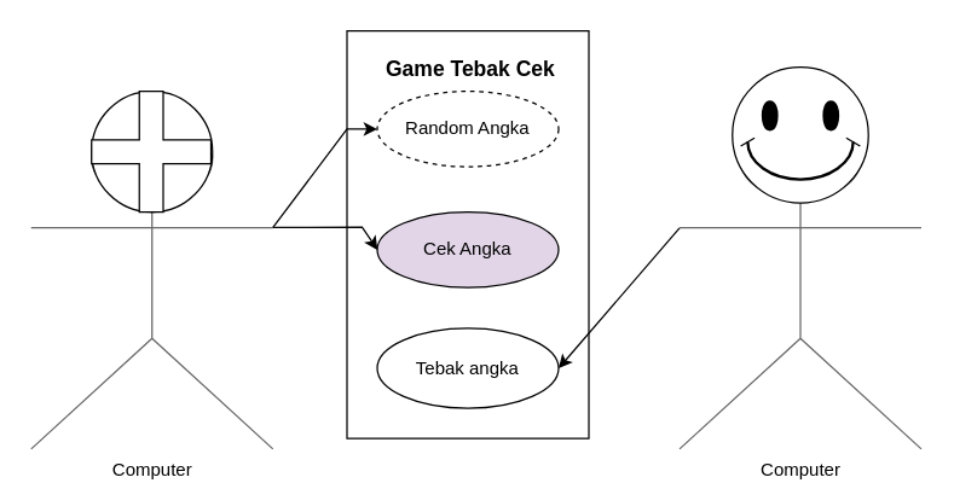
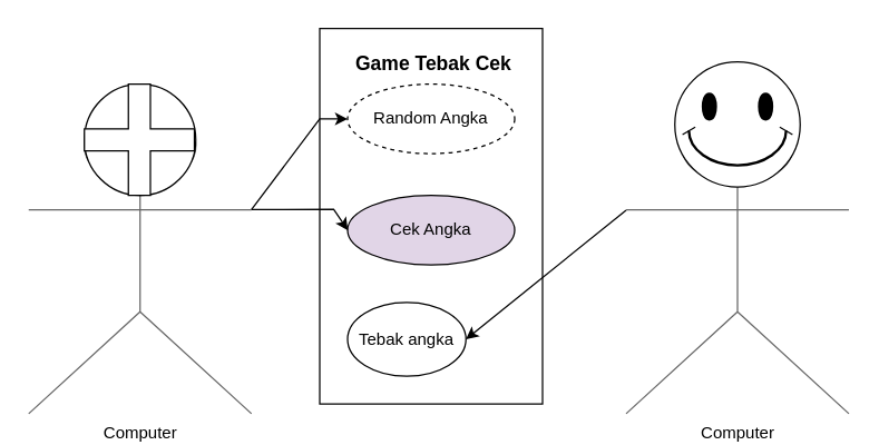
  <mxCell id="0" />
  <mxCell id="1" parent="0" />
  <mxCell id="2" value="" style="rounded=0;whiteSpace=wrap;html=1;fontStyle=2" vertex="1" parent="1"><mxGeometry x="229" y="20" width="160" height="270" as="geometry" /></mxCell>
  <mxCell id="3" value="Computer" style="shape=umlActor;verticalLabelPosition=bottom;verticalAlign=top;html=1;outlineConnect=0;fillColor=#f5f5f5;gradientColor=#b3b3b3;strokeColor=#666666;" vertex="1" parent="1"><mxGeometry x="20" y="77" width="160" height="220" as="geometry" /></mxCell>
  <mxCell id="4" value="Random Angka" style="ellipse;whiteSpace=wrap;html=1;dashed=1;" vertex="1" parent="1"><mxGeometry x="249" y="60" width="120" height="50" as="geometry" /></mxCell>
  <mxCell id="5" value="Game Tebak Cek" style="text;html=1;strokeColor=none;fillColor=none;align=center;verticalAlign=middle;whiteSpace=wrap;rounded=0;fontSize=14;fontStyle=1" vertex="1" parent="1"><mxGeometry x="243" y="30" width="136" height="30" as="geometry" /></mxCell>
  <mxCell id="6" value="Cek Angka" style="ellipse;whiteSpace=wrap;html=1;fillColor=#e1d5e7;" vertex="1" parent="1"><mxGeometry x="249" y="140" width="120" height="50" as="geometry" /></mxCell>
- <mxCell id="7" value="Tebak angka" style="ellipse;whiteSpace=wrap;html=1;" vertex="1" parent="1"><mxGeometry x="249" y="217" width="120" height="53" as="geometry" /></mxCell>
+ <mxCell id="7" value="Tebak angka" style="ellipse;whiteSpace=wrap;html=1;" vertex="1" parent="1"><mxGeometry x="249" y="217" width="85" height="53" as="geometry" /></mxCell>
  <mxCell id="8" value="" style="endArrow=classic;html=1;rounded=0;entryX=0;entryY=0.5;entryDx=0;entryDy=0;exitX=1;exitY=0.333;exitDx=0;exitDy=0;exitPerimeter=0;" edge="1" parent="1" source="3" target="4"><mxGeometry width="50" height="50" relative="1" as="geometry"><mxPoint x="167" y="168" as="sourcePoint" /><mxPoint x="217" y="118" as="targetPoint" /><Array as="points"><mxPoint x="229" y="85" /></Array></mxGeometry></mxCell>
  <mxCell id="9" value="" style="endArrow=classic;html=1;rounded=0;exitX=1;exitY=0.333;exitDx=0;exitDy=0;exitPerimeter=0;" edge="1" parent="1" source="3"><mxGeometry width="50" height="50" relative="1" as="geometry"><mxPoint x="169" y="168" as="sourcePoint" /><mxPoint x="249.219" y="165.135" as="targetPoint" /><Array as="points"><mxPoint x="239" y="150" /></Array></mxGeometry></mxCell>
  <mxCell id="10" value="" style="endArrow=classic;html=1;rounded=0;entryX=1;entryY=0.5;entryDx=0;entryDy=0;exitX=0;exitY=0.333;exitDx=0;exitDy=0;exitPerimeter=0;" edge="1" parent="1" target="7"><mxGeometry width="50" height="50" relative="1" as="geometry"><mxPoint x="449" y="150.667" as="sourcePoint" /><mxPoint x="449" y="170" as="targetPoint" /></mxGeometry></mxCell>
  <mxCell id="11" value="Computer" style="shape=umlActor;verticalLabelPosition=bottom;verticalAlign=top;html=1;outlineConnect=0;fillColor=#f5f5f5;gradientColor=#b3b3b3;strokeColor=#666666;" vertex="1" parent="1"><mxGeometry x="449" y="77" width="160" height="220" as="geometry" /></mxCell>
  <mxCell id="12" value="" style="verticalLabelPosition=bottom;verticalAlign=top;html=1;shape=mxgraph.basic.smiley;align=center;" vertex="1" parent="1"><mxGeometry x="484" y="44" width="90" height="90" as="geometry" /></mxCell>
  <mxCell id="13" value="" style="ellipse;whiteSpace=wrap;html=1;aspect=fixed;" vertex="1" parent="1"><mxGeometry x="60" y="60" width="80" height="80" as="geometry" /></mxCell>
  <mxCell id="14" value="" style="shape=cross;whiteSpace=wrap;html=1;" vertex="1" parent="1"><mxGeometry x="60" y="60" width="79" height="80" as="geometry" /></mxCell>
